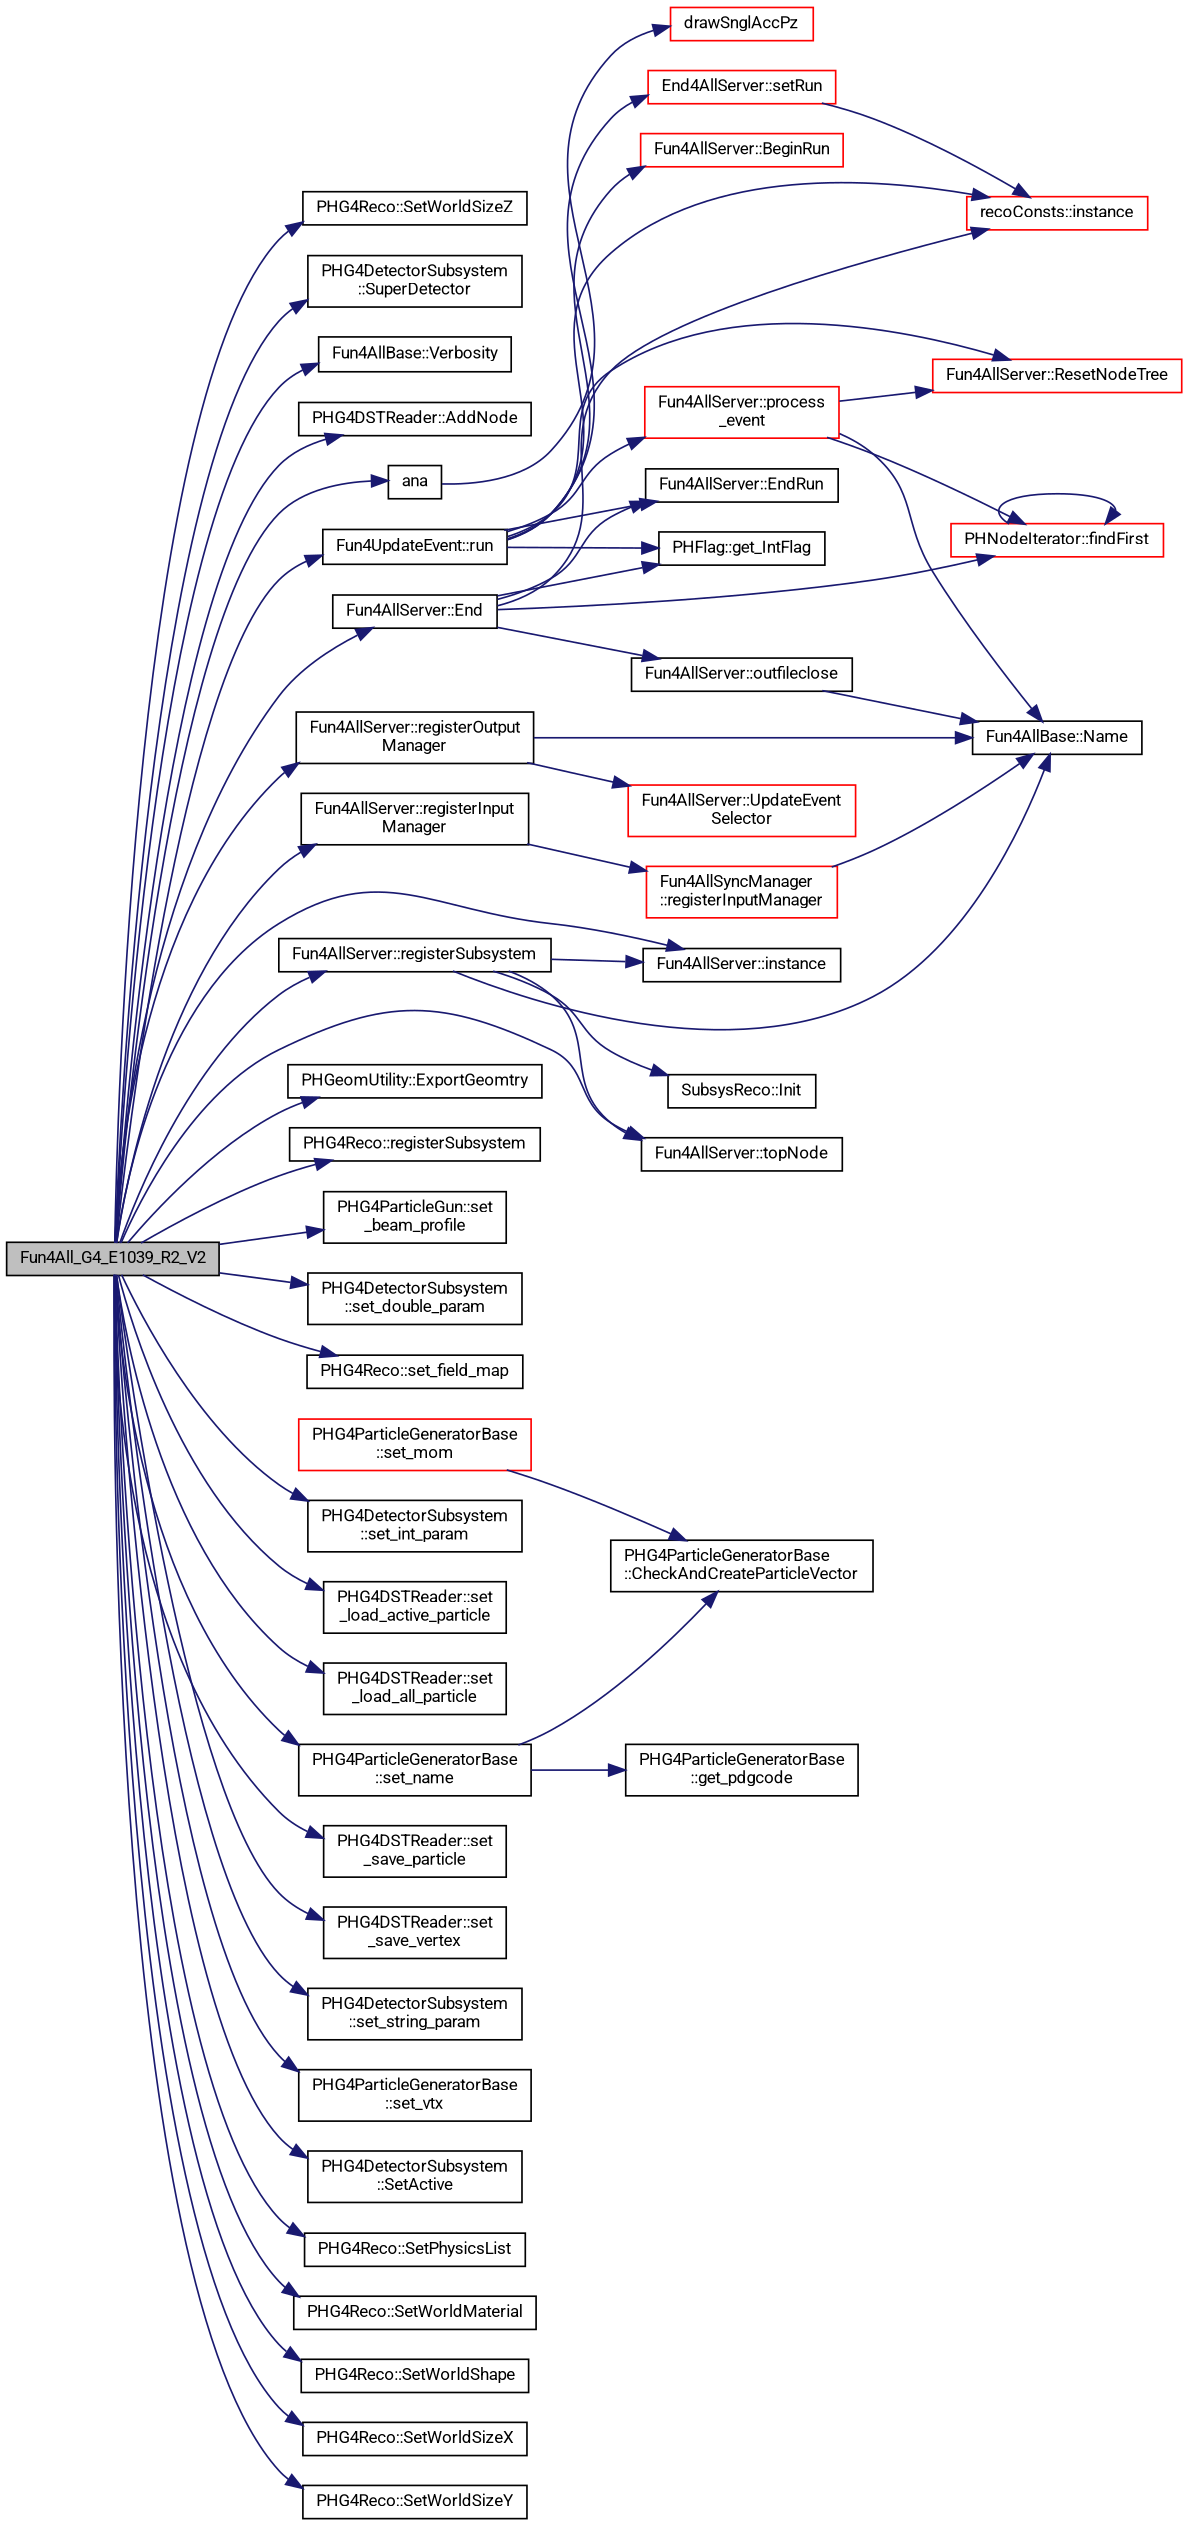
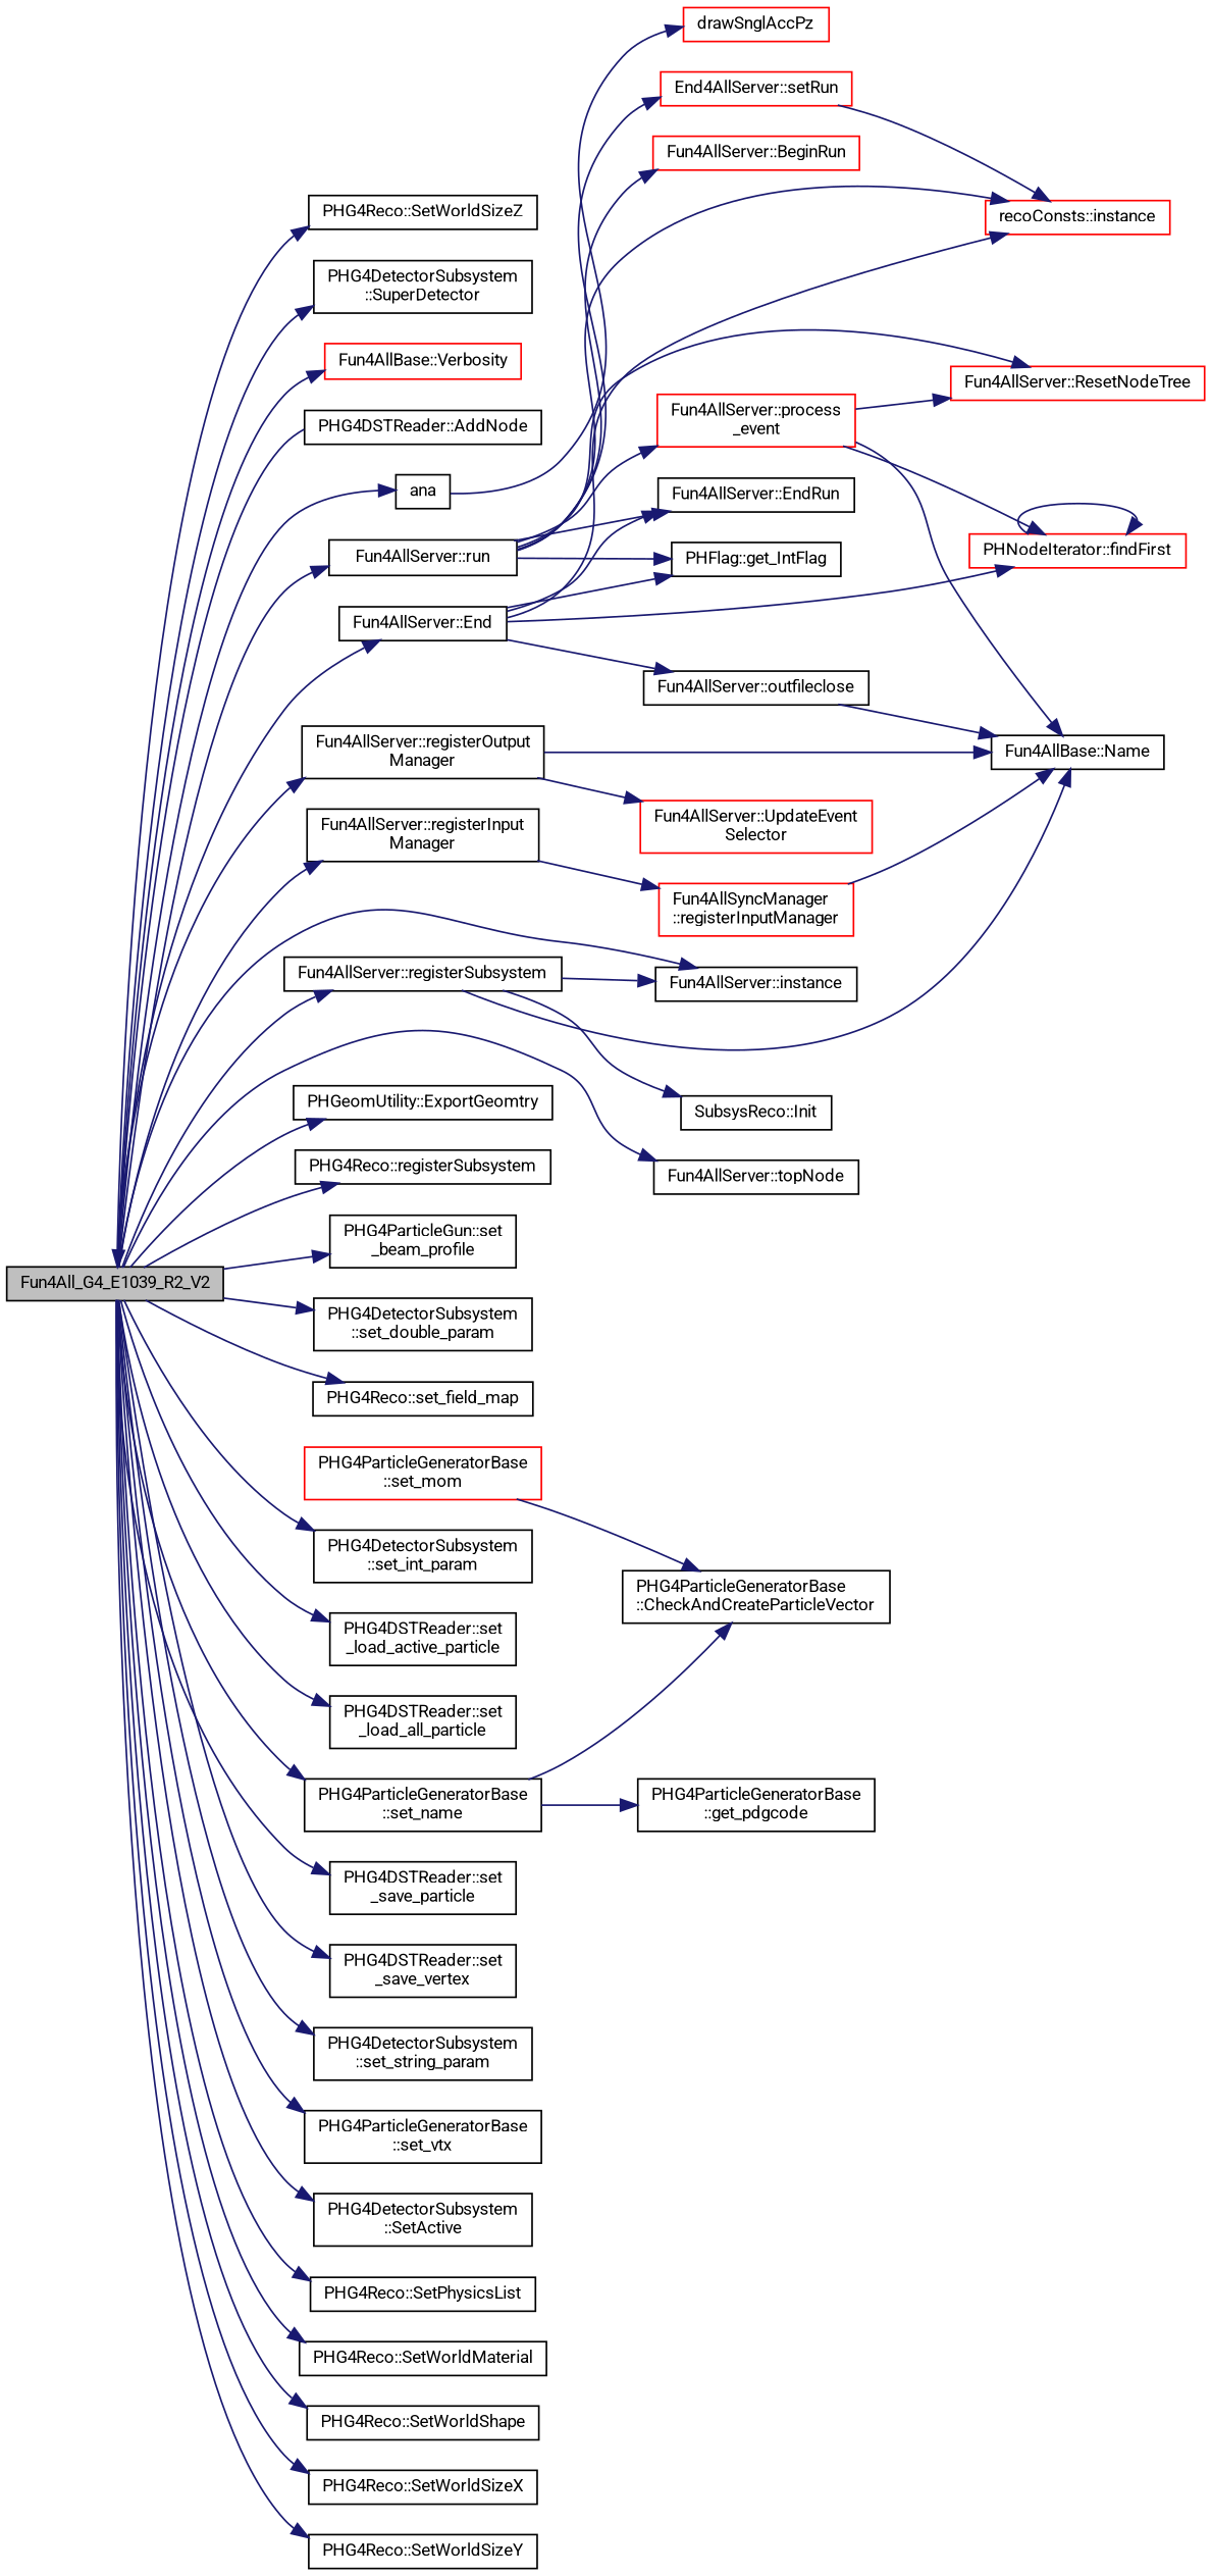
  digraph {
    fontname=Roboto
    rankdir=LR
    node [color=black fontname=Roboto fontsize=10 shape=record]
    edge [color=midnightblue fontname=Roboto fontsize=10 labelfontname=FreeSans labelfontsize=10 style=solid]
    n1 [fillcolor=grey75 fontcolor=black height=0.2 label=Fun4All_G4_E1039_R2_V2 style=filled width=0.4]
    n2 [height=0.2 label="PHG4DSTReader::AddNode" width=0.4]
    n3 [height=0.2 label=ana width=0.4]
    n4 [height=0.2 label="Fun4AllServer::End" width=0.4]
    n5 [height=0.2 label="PHGeomUtility::ExportGeomtry" width=0.4]
    n6 [height=0.2 label="Fun4AllServer::instance" width=0.4]
    n7 [height=0.2 label="Fun4AllServer::registerInput\lManager" width=0.4]
    n8 [height=0.2 label="Fun4AllServer::registerOutput\lManager" width=0.4]
    n9 [height=0.2 label="Fun4AllServer::registerSubsystem" width=0.4]
    n10 [height=0.2 label="Fun4AllServer::topNode" width=0.4]
    n11 [height=0.2 label="PHG4Reco::registerSubsystem" width=0.4]
-   n12 [height=0.2 label="Fun4UpdateEvent::run" width=0.4]
+   n12 [height=0.2 label="Fun4AllServer::run" width=0.4]
    n13 [height=0.2 label="PHG4ParticleGun::set\l_beam_profile" width=0.4]
    n14 [height=0.2 label="PHG4DetectorSubsystem\l::set_double_param" width=0.4]
    n15 [height=0.2 label="PHG4Reco::set_field_map" width=0.4]
    n16 [height=0.2 label="PHG4DetectorSubsystem\l::set_int_param" width=0.4]
    n17 [height=0.2 label="PHG4DSTReader::set\l_load_active_particle" width=0.4]
    n18 [height=0.2 label="PHG4DSTReader::set\l_load_all_particle" width=0.4]
    n19 [height=0.2 label="PHG4ParticleGeneratorBase\l::set_name" width=0.4]
    n20 [height=0.2 label="PHG4DSTReader::set\l_save_particle" width=0.4]
    n21 [height=0.2 label="PHG4DSTReader::set\l_save_vertex" width=0.4]
    n22 [height=0.2 label="PHG4DetectorSubsystem\l::set_string_param" width=0.4]
    n23 [height=0.2 label="PHG4ParticleGeneratorBase\l::set_vtx" width=0.4]
    n24 [height=0.2 label="PHG4DetectorSubsystem\l::SetActive" width=0.4]
    n25 [height=0.2 label="PHG4Reco::SetPhysicsList" width=0.4]
    n26 [height=0.2 label="PHG4Reco::SetWorldMaterial" width=0.4]
    n27 [height=0.2 label="PHG4Reco::SetWorldShape" width=0.4]
    n28 [height=0.2 label="PHG4Reco::SetWorldSizeX" width=0.4]
    n29 [height=0.2 label="PHG4Reco::SetWorldSizeY" width=0.4]
    n30 [height=0.2 label="PHG4Reco::SetWorldSizeZ" width=0.4]
    n31 [height=0.2 label="PHG4DetectorSubsystem\l::SuperDetector" width=0.4]
-   n32 [height=0.2 label="Fun4AllBase::Verbosity" width=0.4]
+   n32 [color=red height=0.2 label="Fun4AllBase::Verbosity" width=0.4]
    n33 [color=red height=0.2 label=drawSnglAccPz width=0.4]
    n34 [color=red height=0.2 label="recoConsts::instance" width=0.4]
    n35 [height=0.2 label="Fun4AllServer::EndRun" width=0.4]
    n36 [height=0.2 label="PHFlag::get_IntFlag" width=0.4]
    n37 [color=red height=0.2 label="PHNodeIterator::findFirst" width=0.4]
    n38 [height=0.2 label="Fun4AllServer::outfileclose" width=0.4]
    n39 [color=red height=0.2 label="Fun4AllSyncManager\l::registerInputManager" width=0.4]
    n40 [height=0.2 label="Fun4AllBase::Name" width=0.4]
    n41 [color=red height=0.2 label="Fun4AllServer::UpdateEvent\lSelector" width=0.4]
    n42 [height=0.2 label="SubsysReco::Init" width=0.4]
    n43 [color=red height=0.2 label="Fun4AllServer::ResetNodeTree" width=0.4]
    n44 [color=red height=0.2 label="End4AllServer::setRun" width=0.4]
    n45 [color=red height=0.2 label="Fun4AllServer::BeginRun" width=0.4]
    n46 [color=red height=0.2 label="Fun4AllServer::process\l_event" width=0.4]
    n47 [color=red height=0.2 label="PHG4ParticleGeneratorBase\l::set_mom" width=0.4]
    n48 [height=0.2 label="PHG4ParticleGeneratorBase\l::CheckAndCreateParticleVector" width=0.4]
    n49 [height=0.2 label="PHG4ParticleGeneratorBase\l::get_pdgcode" width=0.4]
-   n1 -> n2
+   n2 -> n1
    n1 -> n3
    n1 -> n4
    n1 -> n5
    n1 -> n6
    n1 -> n7
    n1 -> n8
    n1 -> n9
    n1 -> n10
    n1 -> n11
    n1 -> n12
    n1 -> n13
    n1 -> n14
    n1 -> n15
    n1 -> n16
    n1 -> n17
    n1 -> n18
    n1 -> n19
    n1 -> n20
    n1 -> n21
    n1 -> n22
    n1 -> n23
    n1 -> n24
    n1 -> n25
    n1 -> n26
    n1 -> n27
    n1 -> n28
    n1 -> n29
    n1 -> n30
    n1 -> n31
    n1 -> n32
    n3 -> n33
    n4 -> n34
    n4 -> n35
    n4 -> n36
    n4 -> n37
    n4 -> n38
    n7 -> n39
    n8 -> n40
    n8 -> n41
    n9 -> n6
-   n9 -> n10
    n9 -> n40
    n9 -> n42
    n12 -> n34
    n12 -> n35
    n12 -> n36
    n12 -> n43
    n12 -> n44
    n12 -> n45
    n12 -> n46
    n19 -> n48
    n19 -> n49
    n37 -> n37
    n38 -> n40
    n39 -> n40
    n44 -> n34
    n46 -> n37
    n46 -> n40
    n46 -> n43
    n47 -> n48
  }
